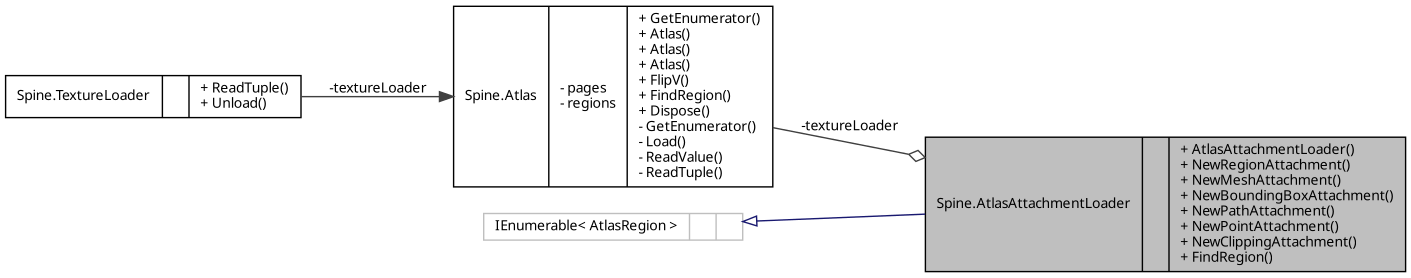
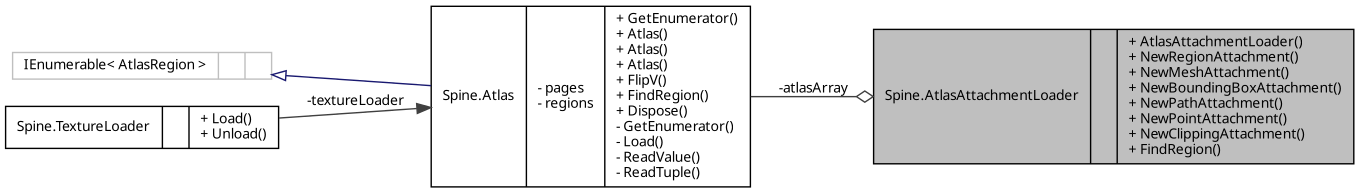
  digraph {
    fontname="Noto Sans"
    rankdir=LR
    node [color=black fillcolor=white fontname="Noto Sans" fontsize=10 shape=record style=filled]
    edge [color=grey25 fontname="Noto Sans" fontsize=10 labelfontname=Helvetica labelfontsize=10 style=solid]
    n1 [fillcolor=grey75 fontcolor=black height=0.2 label="{Spine.AtlasAttachmentLoader\n||+ AtlasAttachmentLoader()\l+ NewRegionAttachment()\l+ NewMeshAttachment()\l+ NewBoundingBoxAttachment()\l+ NewPathAttachment()\l+ NewPointAttachment()\l+ NewClippingAttachment()\l+ FindRegion()\l}" width=0.4]
    n2 [height=0.2 label="{Spine.Atlas\n|- pages\l- regions\l|+ GetEnumerator()\l+ Atlas()\l+ Atlas()\l+ Atlas()\l+ FlipV()\l+ FindRegion()\l+ Dispose()\l- GetEnumerator()\l- Load()\l- ReadValue()\l- ReadTuple()\l}" width=0.4]
    n3 [color=grey75 height=0.2 label="{IEnumerable\< AtlasRegion \>\n||}" width=0.4]
-   n4 [height=0.2 label="{Spine.TextureLoader\n||+ ReadTuple()\l+ Unload()\l}" width=0.4]
-   n2 -> n1 [arrowhead=odiamond label=" -textureLoader"]
-   n3 -> n1 [arrowtail=onormal color=midnightblue dir=back]
+   n4 [height=0.2 label="{Spine.TextureLoader\n||+ Load()\l+ Unload()\l}" width=0.4]
+   n2 -> n1 [arrowhead=odiamond label=" -atlasArray"]
+   n3 -> n2 [arrowtail=onormal color=midnightblue dir=back]
    n4 -> n2 [arrowhead=normal label=" -textureLoader"]
  }
